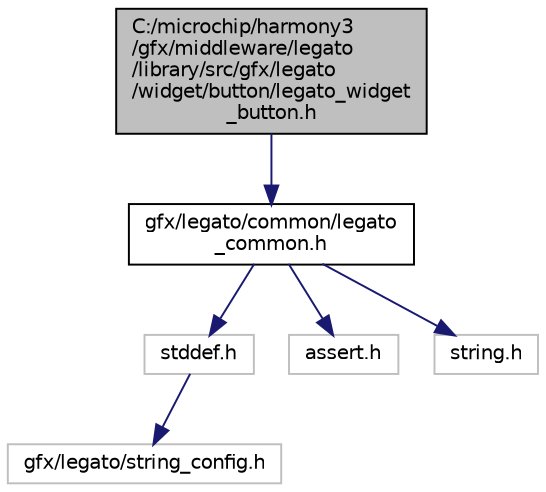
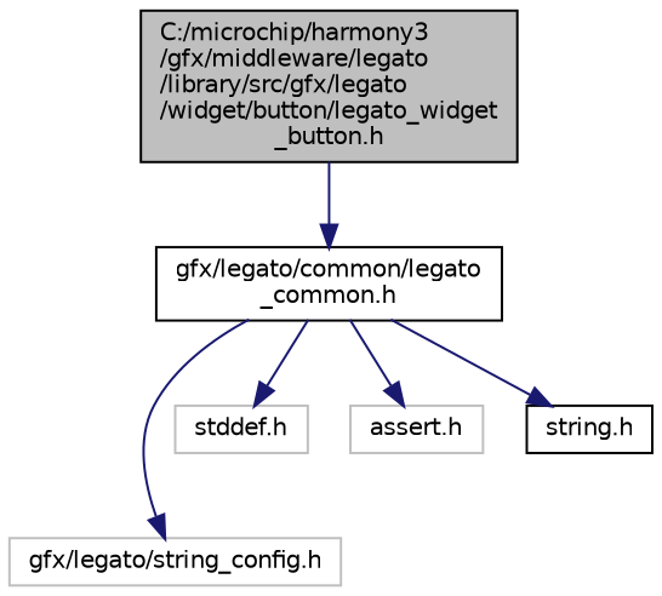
  digraph {
    node [color=grey75 fillcolor=white fontname=Helvetica fontsize=10 shape=record style=filled]
    edge [color=midnightblue fontname=Helvetica fontsize=10 labelfontname=Helvetica labelfontsize=10 style=solid]
    n1 [color=black fillcolor=grey75 fontcolor=black height=0.2 label="C:/microchip/harmony3\l/gfx/middleware/legato\l/library/src/gfx/legato\l/widget/button/legato_widget\l_button.h" width=0.4]
    n2 [color=black height=0.2 label="gfx/legato/common/legato\l_common.h" width=0.4]
    n3 [height=0.2 label="gfx/legato/string_config.h" width=0.4]
    n4 [height=0.2 label="stddef.h" width=0.4]
    n5 [height=0.2 label="assert.h" width=0.4]
-   n6 [height=0.2 label="string.h" width=0.4]
+   n6 [color=black height=0.2 label="string.h" width=0.4]
    n1 -> n2
-   n4 -> n3
+   n2 -> n3
    n2 -> n4
    n2 -> n5
    n2 -> n6
  }
